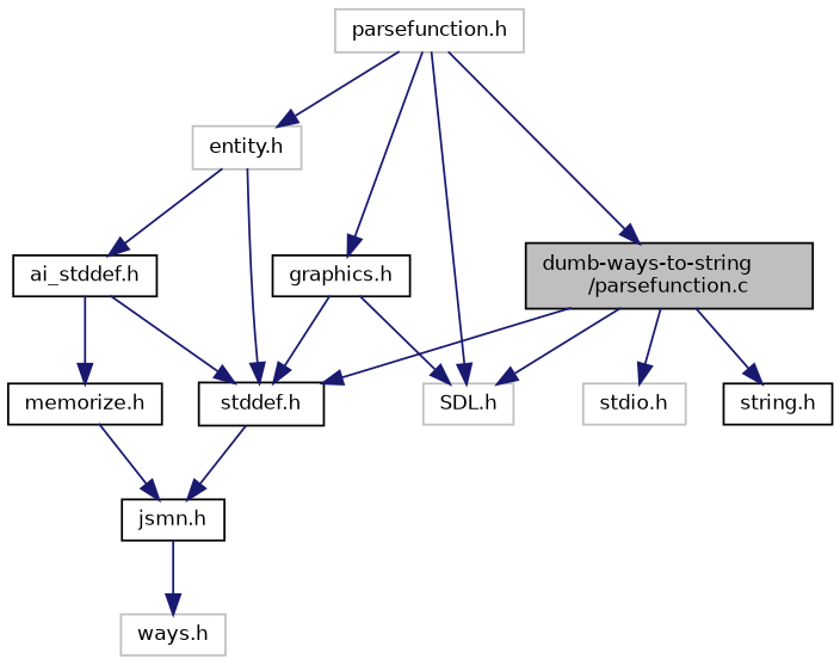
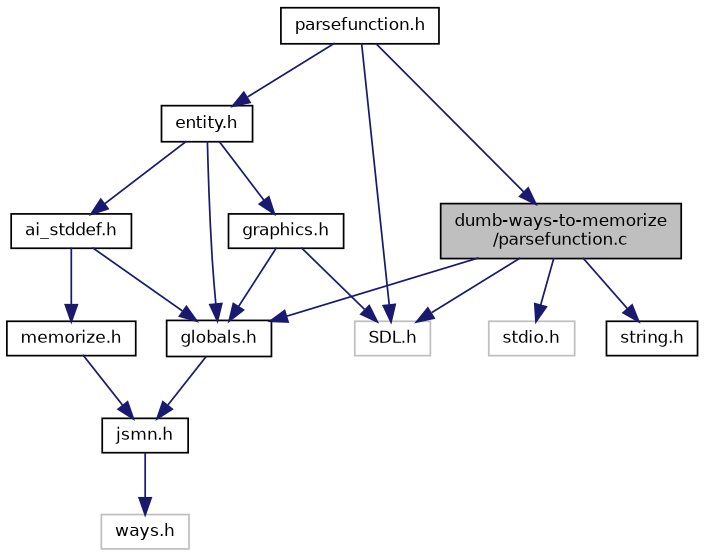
  digraph {
    node [color=black fillcolor=white fontname=Helvetica fontsize=10 shape=record style=filled]
    edge [color=midnightblue fontname=Helvetica fontsize=10 labelfontname=Helvetica labelfontsize=10 style=solid]
-   n1 [fillcolor=grey75 fontcolor=black height=0.2 label="dumb-ways-to-string\l/parsefunction.c" width=0.4]
-   n2 [height=0.2 label="stddef.h" width=0.4]
+   n1 [fillcolor=grey75 fontcolor=black height=0.2 label="dumb-ways-to-memorize\l/parsefunction.c" width=0.4]
+   n2 [height=0.2 label="globals.h" width=0.4]
    n3 [color=grey75 height=0.2 label="SDL.h" width=0.4]
    n4 [height=0.2 label="string.h" width=0.4]
    n5 [color=grey75 height=0.2 label="stdio.h" width=0.4]
    n6 [height=0.2 label="jsmn.h" width=0.4]
-   n7 [color=grey75 height=0.2 label="parsefunction.h" width=0.4]
-   n8 [color=grey75 height=0.2 label="entity.h" width=0.4]
+   n7 [height=0.2 label="parsefunction.h" width=0.4]
+   n8 [height=0.2 label="entity.h" width=0.4]
    n9 [color=grey75 height=0.2 label="ways.h" width=0.4]
    n10 [height=0.2 label="graphics.h" width=0.4]
    n11 [height=0.2 label="ai_stddef.h" width=0.4]
    n12 [height=0.2 label="memorize.h" width=0.4]
    n1 -> n2
    n1 -> n3
    n1 -> n4
    n1 -> n5
    n2 -> n6
    n6 -> n9
    n7 -> n1
    n7 -> n3
    n7 -> n8
    n8 -> n2
-   n7 -> n10
+   n8 -> n10
    n8 -> n11
    n10 -> n2
    n10 -> n3
    n11 -> n2
    n11 -> n12
    n12 -> n6
  }
